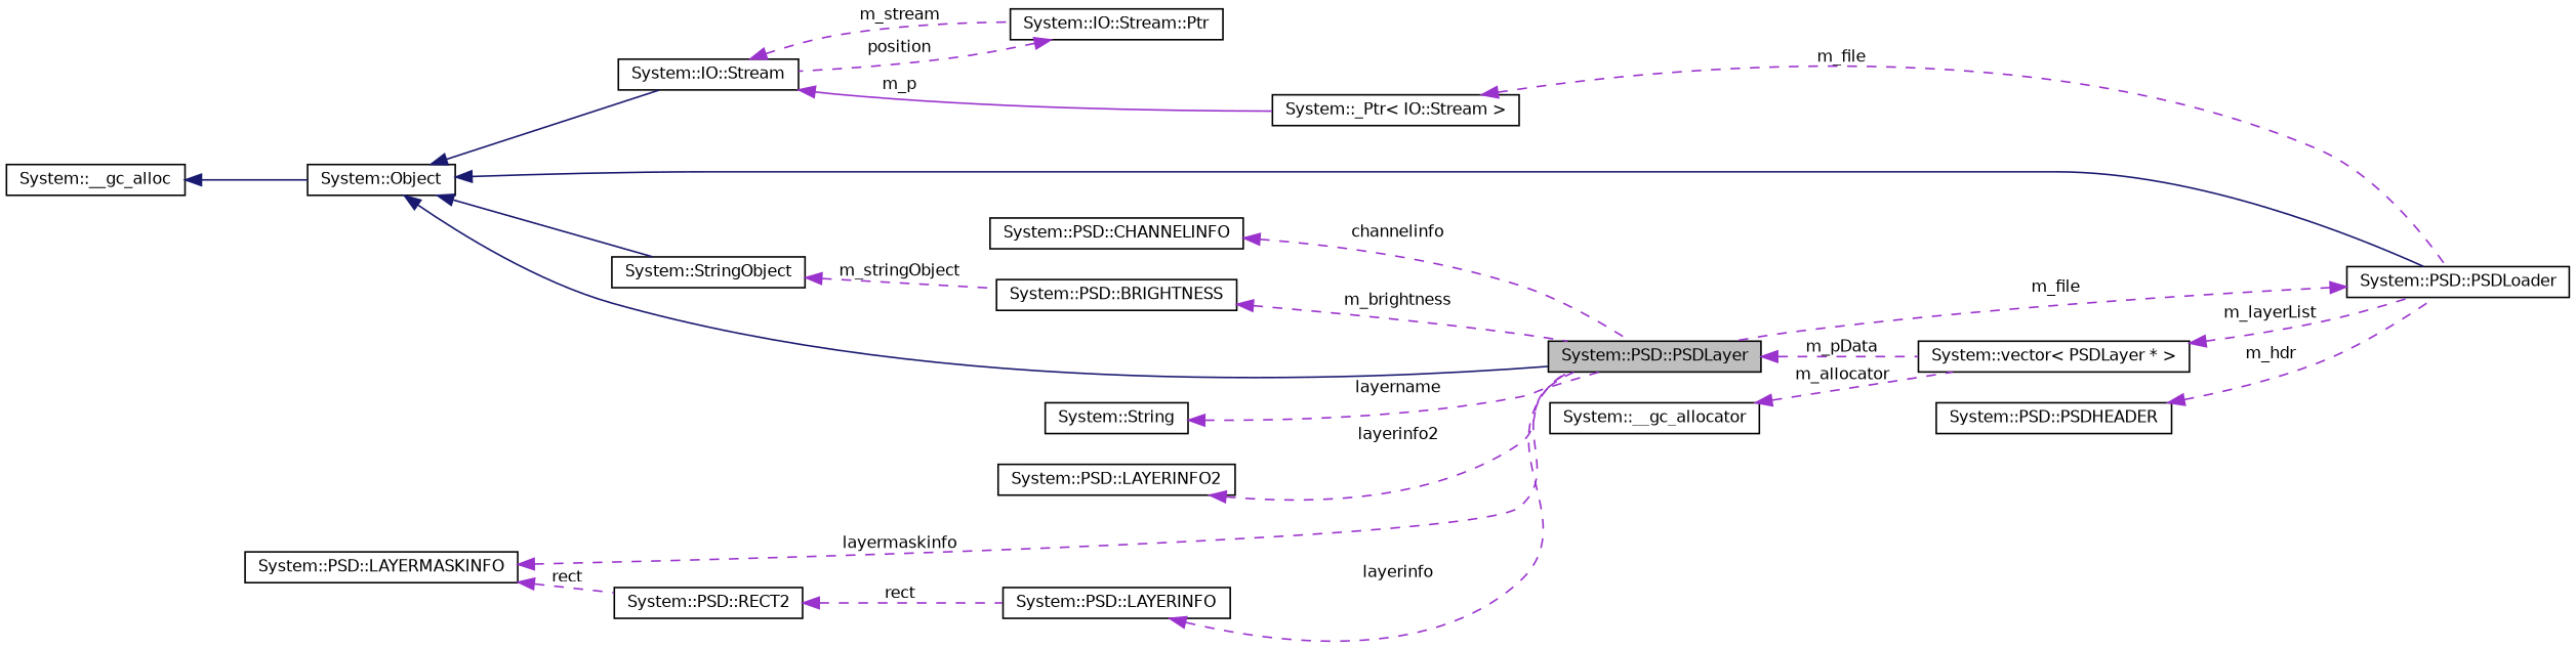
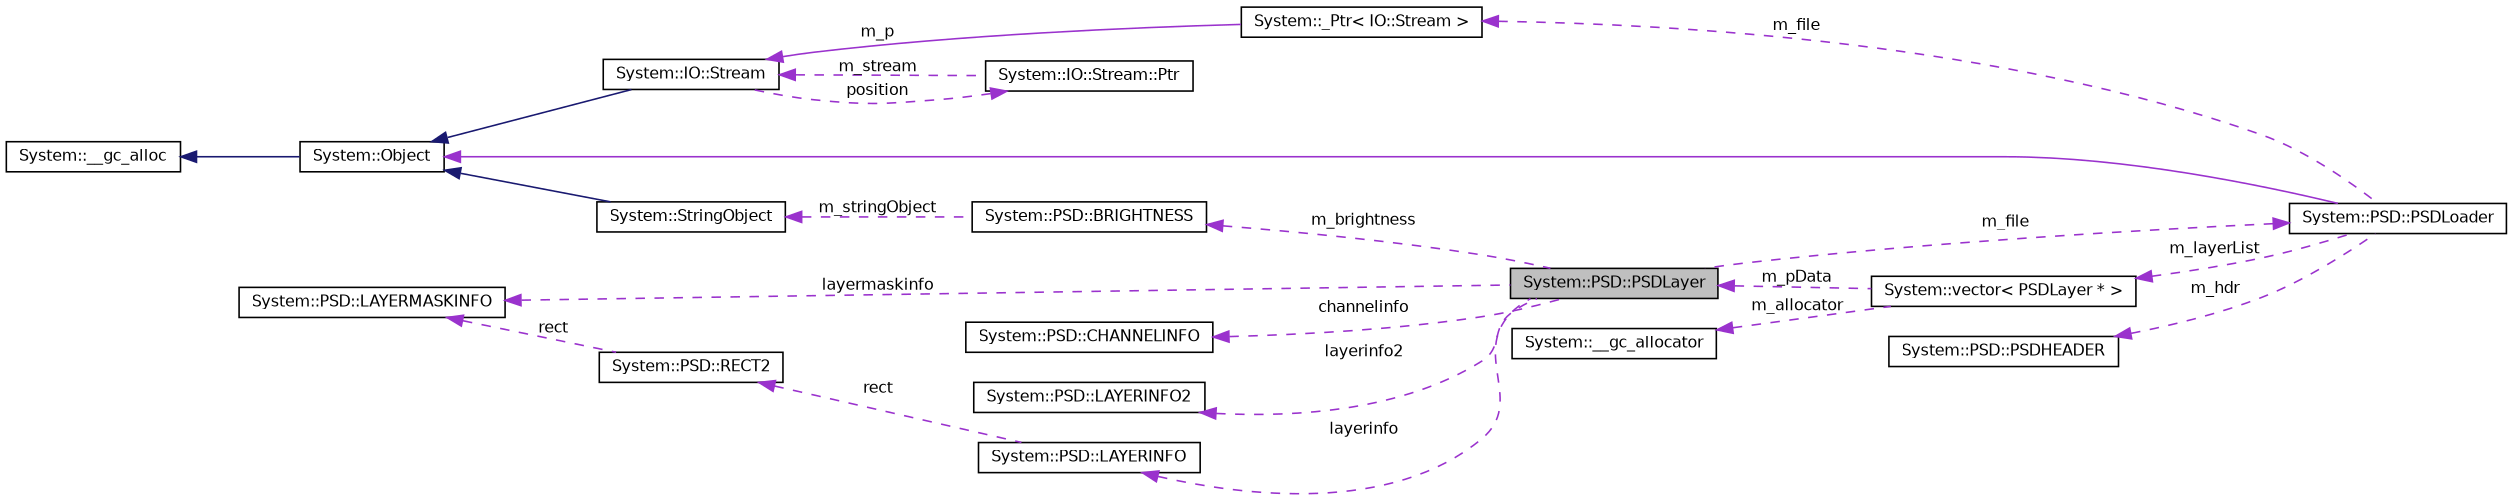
  digraph {
    rankdir=LR
    node [color=black fillcolor=white fontname=Helvetica fontsize=10 shape=record style=filled]
    edge [color=darkorchid3 dir=back fontname=Helvetica fontsize=10 labelfontname=Helvetica labelfontsize=10 style=dashed]
    n1 [fillcolor=grey75 fontcolor=black height=0.2 label="System::PSD::PSDLayer" width=0.4]
    n2 [height=0.2 label="System::vector\< PSDLayer * \>" width=0.4]
    n3 [height=0.2 label="System::PSD::PSDLoader" width=0.4]
    n4 [height=0.2 label="System::Object" width=0.4]
    n5 [height=0.2 label="System::IO::Stream" width=0.4]
    n6 [height=0.2 label="System::StringObject" width=0.4]
    n7 [height=0.2 label="System::_Ptr\< IO::Stream \>" width=0.4]
    n8 [height=0.2 label="System::IO::Stream::Ptr" width=0.4]
    n9 [height=0.2 label="System::PSD::BRIGHTNESS" width=0.4]
    n10 [height=0.2 label="System::__gc_alloc" width=0.4]
    n11 [height=0.2 label="System::PSD::LAYERINFO2" width=0.4]
    n12 [height=0.2 label="System::PSD::LAYERMASKINFO" width=0.4]
    n13 [height=0.2 label="System::PSD::RECT2" width=0.4]
    n14 [height=0.2 label="System::PSD::LAYERINFO" width=0.4]
    n15 [height=0.2 label="System::PSD::PSDHEADER" width=0.4]
    n16 [height=0.2 label="System::__gc_allocator" width=0.4]
    n17 [height=0.2 label="System::PSD::CHANNELINFO" width=0.4]
-   n18 [height=0.2 label="System::String" width=0.4]
    n1 -> n2 [label=" m_pData"]
    n2 -> n3 [label=" m_layerList"]
    n3 -> n1 [label=" m_file"]
-   n4 -> n1 [color=midnightblue style=solid]
-   n4 -> n3 [color=midnightblue style=solid]
+   n4 -> n3 [style=solid]
    n4 -> n5 [color=midnightblue style=solid]
    n4 -> n6 [color=midnightblue style=solid]
    n5 -> n7 [label=" m_p" style=solid]
    n5 -> n8 [label=" m_stream"]
    n6 -> n9 [label=" m_stringObject"]
    n7 -> n3 [label=" m_file"]
    n8 -> n5 [label=" position"]
    n9 -> n1 [label=" m_brightness"]
    n10 -> n4 [color=midnightblue style=solid]
    n11 -> n1 [label=" layerinfo2"]
    n12 -> n1 [label=" layermaskinfo"]
    n12 -> n13 [label=" rect"]
    n13 -> n14 [label=" rect"]
    n14 -> n1 [label=" layerinfo"]
    n15 -> n3 [label=" m_hdr"]
    n16 -> n2 [label=" m_allocator"]
    n17 -> n1 [label=" channelinfo"]
-   n18 -> n1 [label=" layername"]
  }
